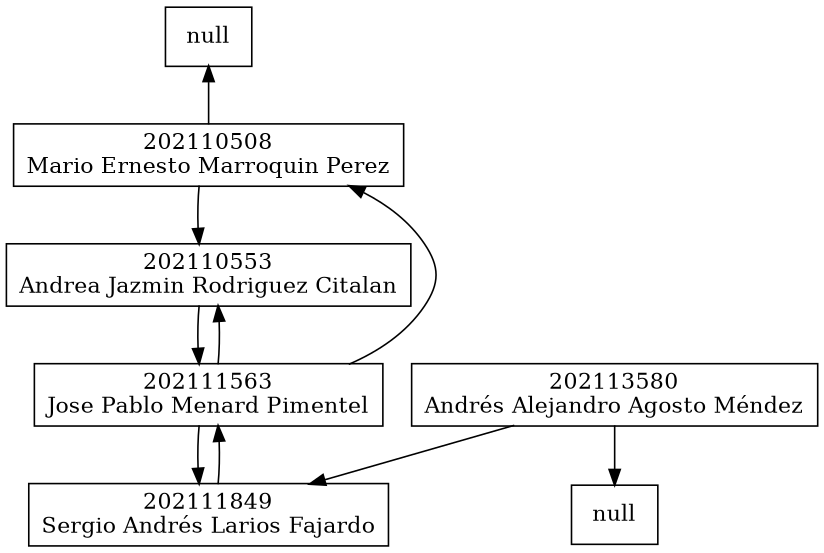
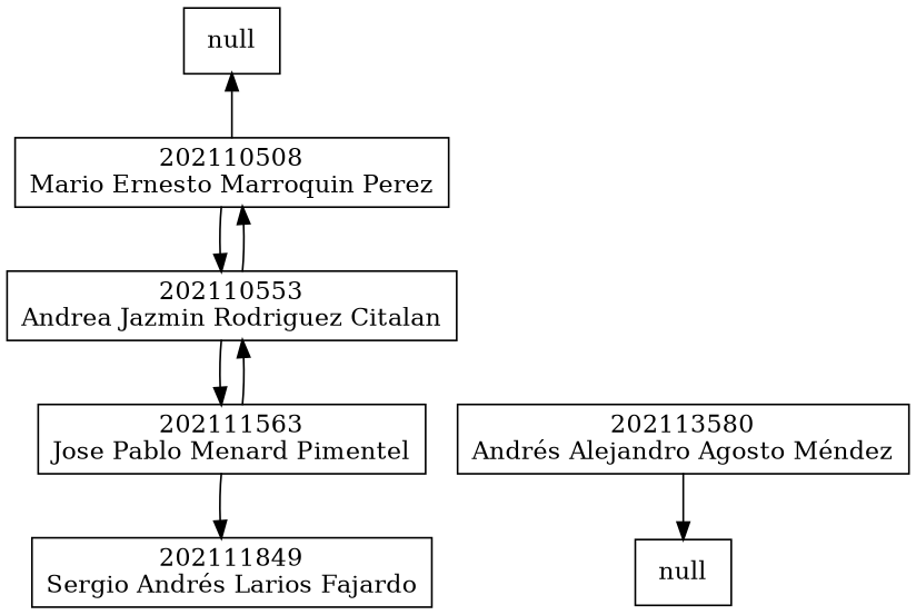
  digraph {
    rankdir=TB
    node [shape=record]
    n1 [label=null]
    n2 [label="202110508\nMario Ernesto Marroquin Perez"]
    n3 [label="202110553\nAndrea Jazmin Rodriguez Citalan"]
    n4 [label=null]
    n5 [label="202111563\nJose Pablo Menard Pimentel"]
    n6 [label="202111849\nSergio Andrés Larios Fajardo"]
    n7 [label="202113580\nAndrés Alejandro Agosto Méndez"]
    n1 -> n2 [dir=back]
    n2 -> n3
-   n5 -> n2
+   n3 -> n2
    n3 -> n5
    n5 -> n3
    n5 -> n6
-   n6 -> n5
    n7 -> n4
-   n7 -> n6
  }
